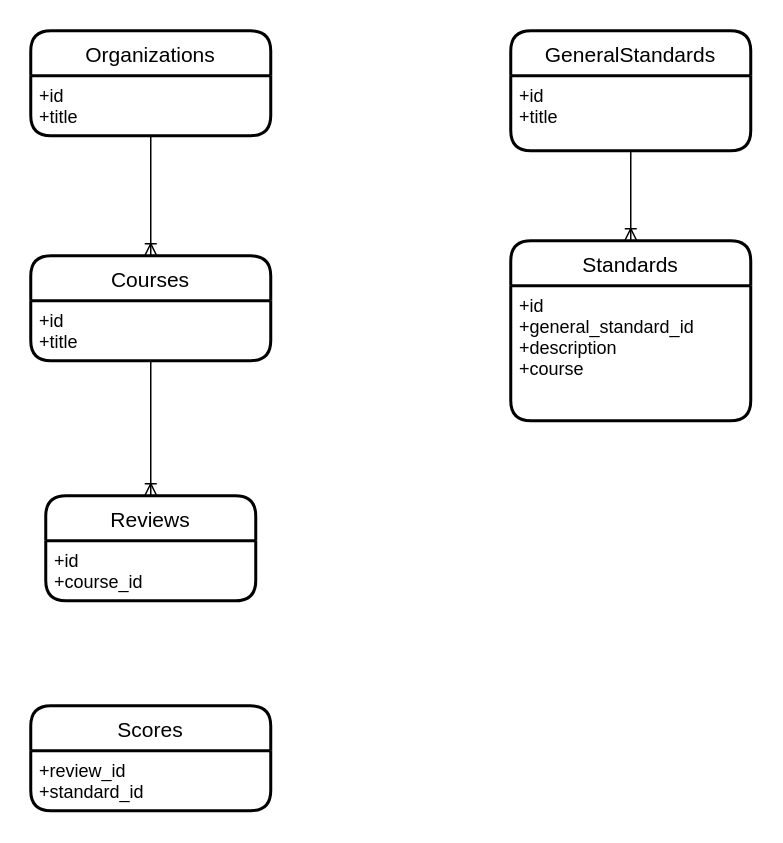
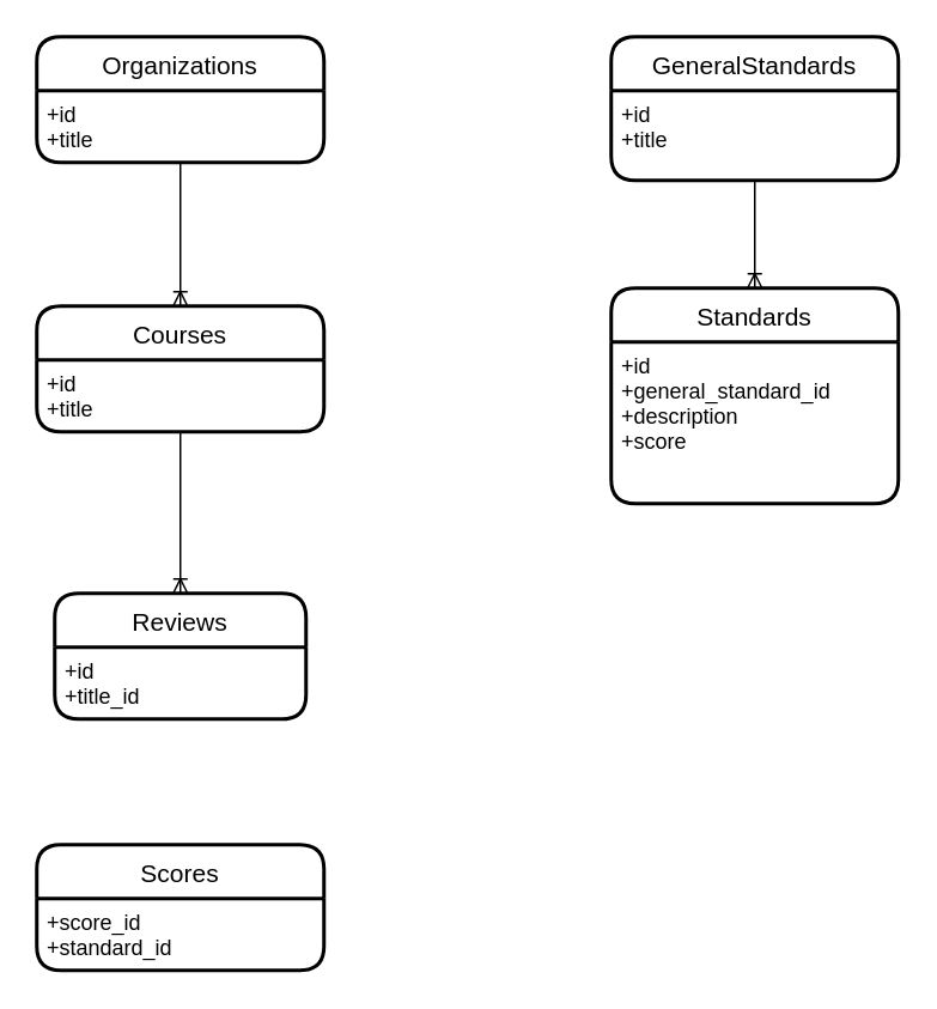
  <mxCell id="0" />
  <mxCell id="1" parent="0" />
  <mxCell id="2" value="Organizations" style="swimlane;childLayout=stackLayout;horizontal=1;startSize=30;horizontalStack=0;rounded=1;fontSize=14;fontStyle=0;strokeWidth=2;resizeParent=0;resizeLast=1;shadow=0;dashed=0;align=center;" parent="1" vertex="1"><mxGeometry x="20" y="20" width="160" height="70" as="geometry" /></mxCell>
  <mxCell id="3" value="+id&#10;+title&#10;" style="align=left;strokeColor=none;fillColor=none;spacingLeft=4;fontSize=12;verticalAlign=top;resizable=0;rotatable=0;part=1;" parent="2" vertex="1"><mxGeometry y="30" width="160" height="40" as="geometry" /></mxCell>
  <mxCell id="4" value="Courses" style="swimlane;childLayout=stackLayout;horizontal=1;startSize=30;horizontalStack=0;rounded=1;fontSize=14;fontStyle=0;strokeWidth=2;resizeParent=0;resizeLast=1;shadow=0;dashed=0;align=center;" parent="1" vertex="1"><mxGeometry x="20" y="170" width="160" height="70" as="geometry" /></mxCell>
  <mxCell id="5" value="+id&#10;+title&#10;" style="align=left;strokeColor=none;fillColor=none;spacingLeft=4;fontSize=12;verticalAlign=top;resizable=0;rotatable=0;part=1;" parent="4" vertex="1"><mxGeometry y="30" width="160" height="40" as="geometry" /></mxCell>
  <mxCell id="6" value="Reviews" style="swimlane;childLayout=stackLayout;horizontal=1;startSize=30;horizontalStack=0;rounded=1;fontSize=14;fontStyle=0;strokeWidth=2;resizeParent=0;resizeLast=1;shadow=0;dashed=0;align=center;" vertex="1" parent="1"><mxGeometry x="30" y="330" width="140" height="70" as="geometry" /></mxCell>
- <mxCell id="7" value="+id&#10;+course_id&#10;" style="align=left;strokeColor=none;fillColor=none;spacingLeft=4;fontSize=12;verticalAlign=top;resizable=0;rotatable=0;part=1;" vertex="1" parent="6"><mxGeometry y="30" width="140" height="40" as="geometry" /></mxCell>
+ <mxCell id="7" value="+id&#10;+title_id&#10;" style="align=left;strokeColor=none;fillColor=none;spacingLeft=4;fontSize=12;verticalAlign=top;resizable=0;rotatable=0;part=1;" vertex="1" parent="6"><mxGeometry y="30" width="140" height="40" as="geometry" /></mxCell>
  <mxCell id="8" value="Scores" style="swimlane;childLayout=stackLayout;horizontal=1;startSize=30;horizontalStack=0;rounded=1;fontSize=14;fontStyle=0;strokeWidth=2;resizeParent=0;resizeLast=1;shadow=0;dashed=0;align=center;" vertex="1" parent="1"><mxGeometry x="20" y="470" width="160" height="70" as="geometry" /></mxCell>
- <mxCell id="9" value="+review_id&#10;+standard_id&#10;" style="align=left;strokeColor=none;fillColor=none;spacingLeft=4;fontSize=12;verticalAlign=top;resizable=0;rotatable=0;part=1;" vertex="1" parent="8"><mxGeometry y="30" width="160" height="40" as="geometry" /></mxCell>
+ <mxCell id="9" value="+score_id&#10;+standard_id&#10;" style="align=left;strokeColor=none;fillColor=none;spacingLeft=4;fontSize=12;verticalAlign=top;resizable=0;rotatable=0;part=1;" vertex="1" parent="8"><mxGeometry y="30" width="160" height="40" as="geometry" /></mxCell>
  <mxCell id="10" value="GeneralStandards" style="swimlane;childLayout=stackLayout;horizontal=1;startSize=30;horizontalStack=0;rounded=1;fontSize=14;fontStyle=0;strokeWidth=2;resizeParent=0;resizeLast=1;shadow=0;dashed=0;align=center;" parent="1" vertex="1"><mxGeometry x="340" y="20" width="160" height="80" as="geometry"><mxRectangle x="90" y="110" width="150" height="30" as="alternateBounds" /></mxGeometry></mxCell>
  <mxCell id="11" value="+id&#10;+title" style="align=left;strokeColor=none;fillColor=none;spacingLeft=4;fontSize=12;verticalAlign=top;resizable=0;rotatable=0;part=1;" parent="10" vertex="1"><mxGeometry y="30" width="160" height="50" as="geometry" /></mxCell>
  <mxCell id="12" value="Standards" style="swimlane;childLayout=stackLayout;horizontal=1;startSize=30;horizontalStack=0;rounded=1;fontSize=14;fontStyle=0;strokeWidth=2;resizeParent=0;resizeLast=1;shadow=0;dashed=0;align=center;" parent="1" vertex="1"><mxGeometry x="340" y="160" width="160" height="120" as="geometry" /></mxCell>
- <mxCell id="13" value="+id&#10;+general_standard_id&#10;+description&#10;+course&#10;" style="align=left;strokeColor=none;fillColor=none;spacingLeft=4;fontSize=12;verticalAlign=top;resizable=0;rotatable=0;part=1;" parent="12" vertex="1"><mxGeometry y="30" width="160" height="90" as="geometry" /></mxCell>
+ <mxCell id="13" value="+id&#10;+general_standard_id&#10;+description&#10;+score&#10;" style="align=left;strokeColor=none;fillColor=none;spacingLeft=4;fontSize=12;verticalAlign=top;resizable=0;rotatable=0;part=1;" parent="12" vertex="1"><mxGeometry y="30" width="160" height="90" as="geometry" /></mxCell>
  <mxCell id="14" style="edgeStyle=orthogonalEdgeStyle;rounded=0;orthogonalLoop=1;jettySize=auto;html=1;entryX=0.5;entryY=0;entryDx=0;entryDy=0;endArrow=ERoneToMany;endFill=0;" edge="1" parent="1" source="3" target="4"><mxGeometry relative="1" as="geometry" /></mxCell>
  <mxCell id="15" style="edgeStyle=orthogonalEdgeStyle;rounded=0;orthogonalLoop=1;jettySize=auto;html=1;endArrow=ERoneToMany;endFill=0;" edge="1" parent="1" source="5" target="6"><mxGeometry relative="1" as="geometry" /></mxCell>
  <mxCell id="16" style="edgeStyle=orthogonalEdgeStyle;rounded=0;orthogonalLoop=1;jettySize=auto;html=1;entryX=0.5;entryY=0;entryDx=0;entryDy=0;endArrow=ERoneToMany;endFill=0;" edge="1" parent="1" source="11" target="12"><mxGeometry relative="1" as="geometry" /></mxCell>
